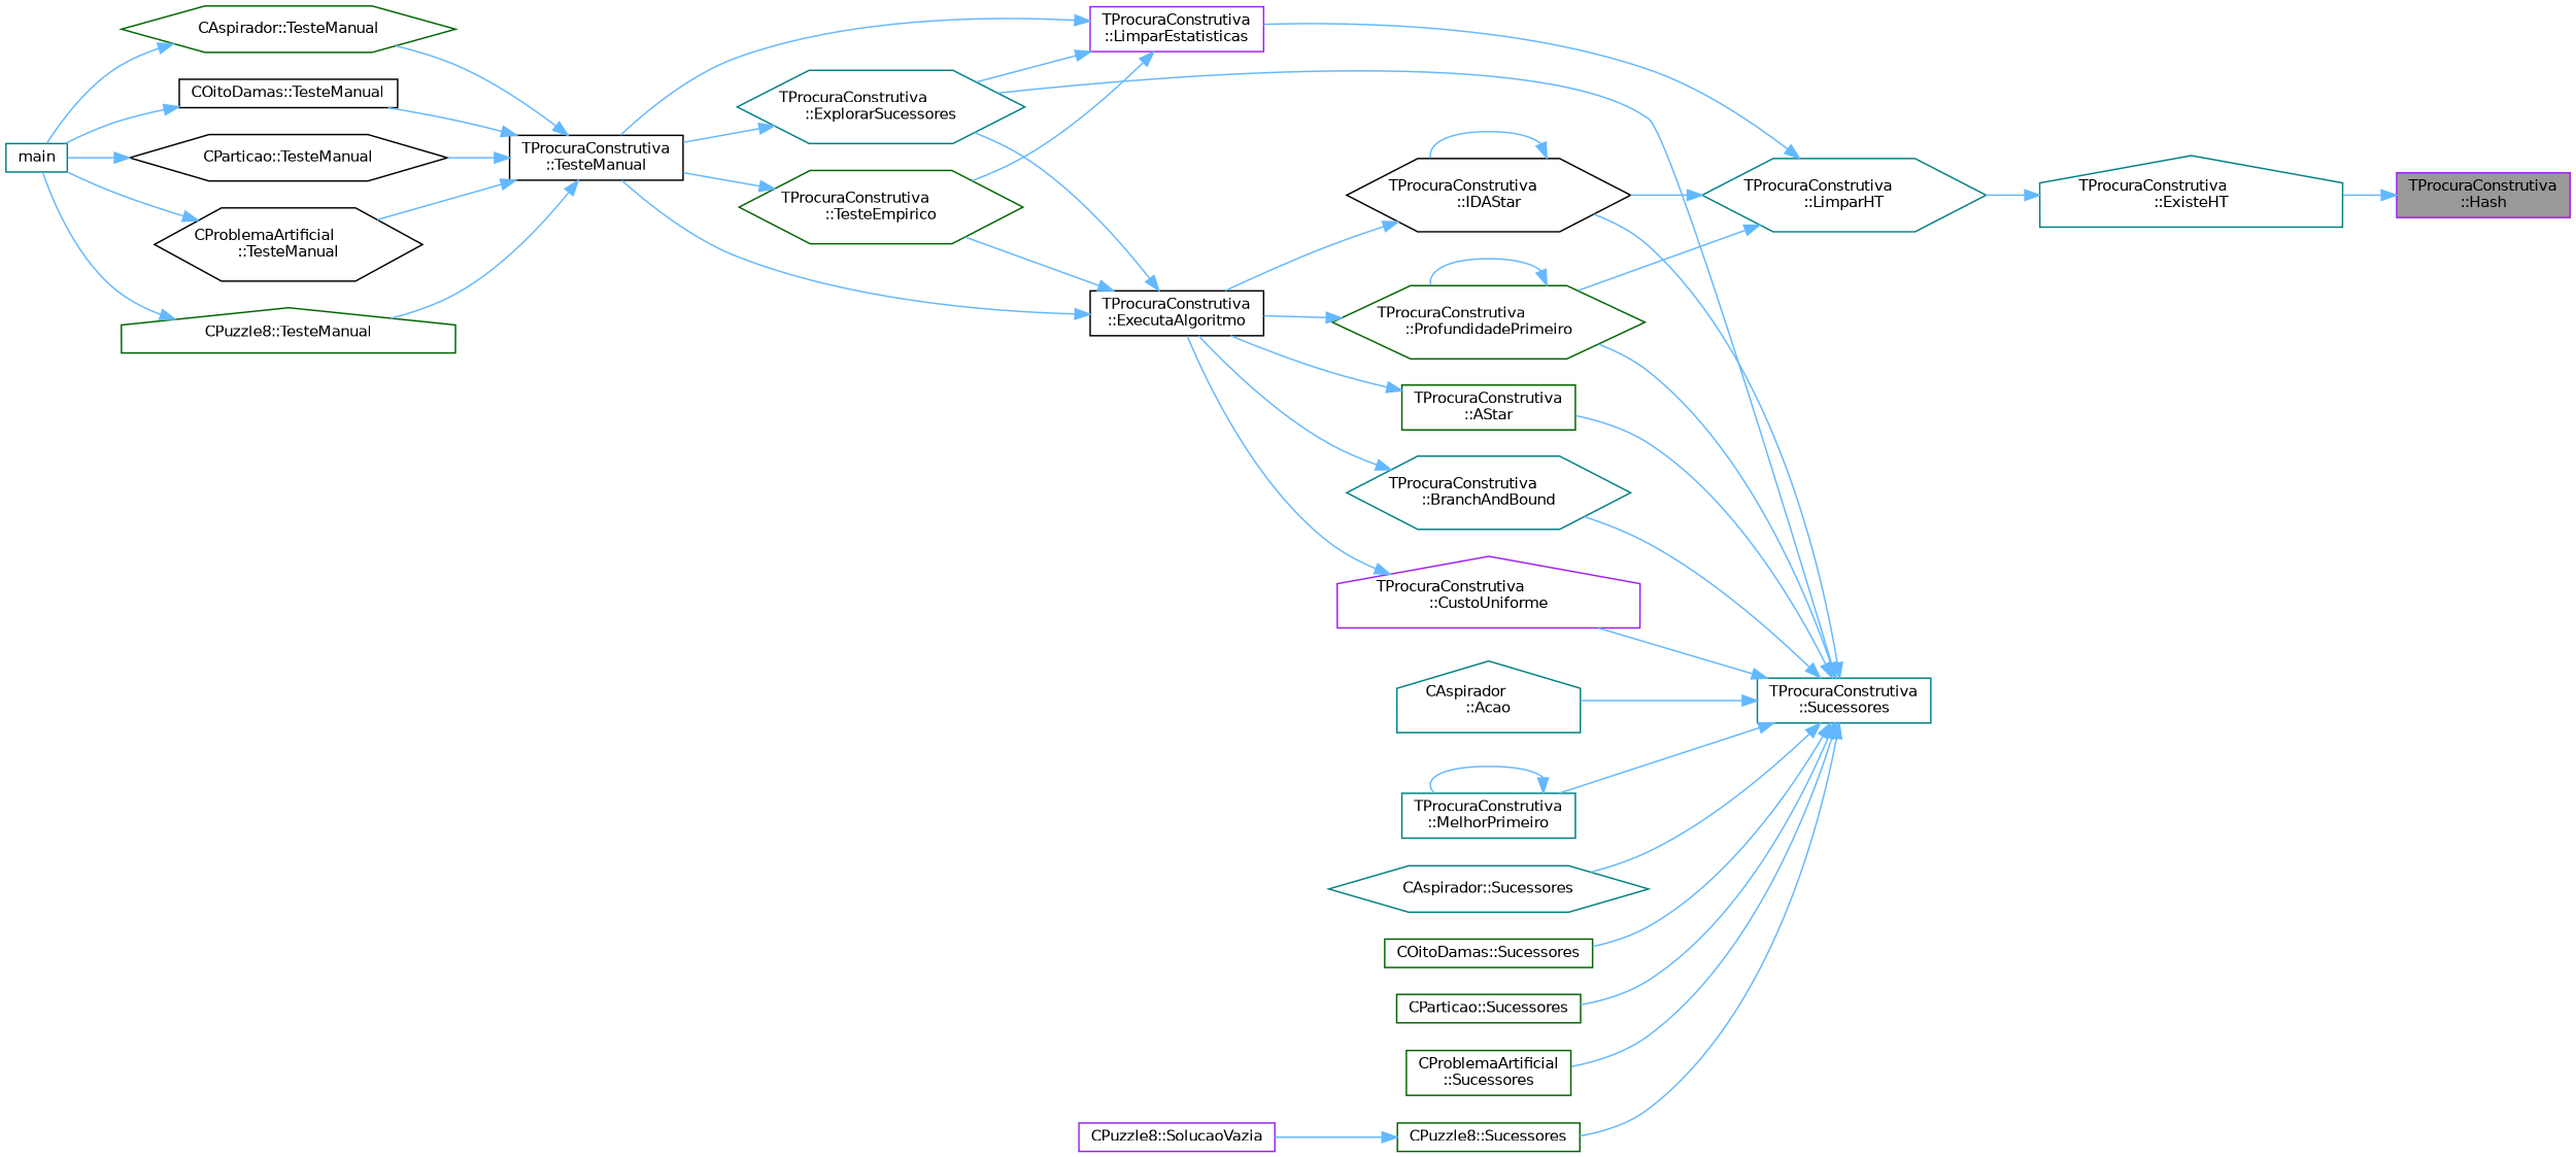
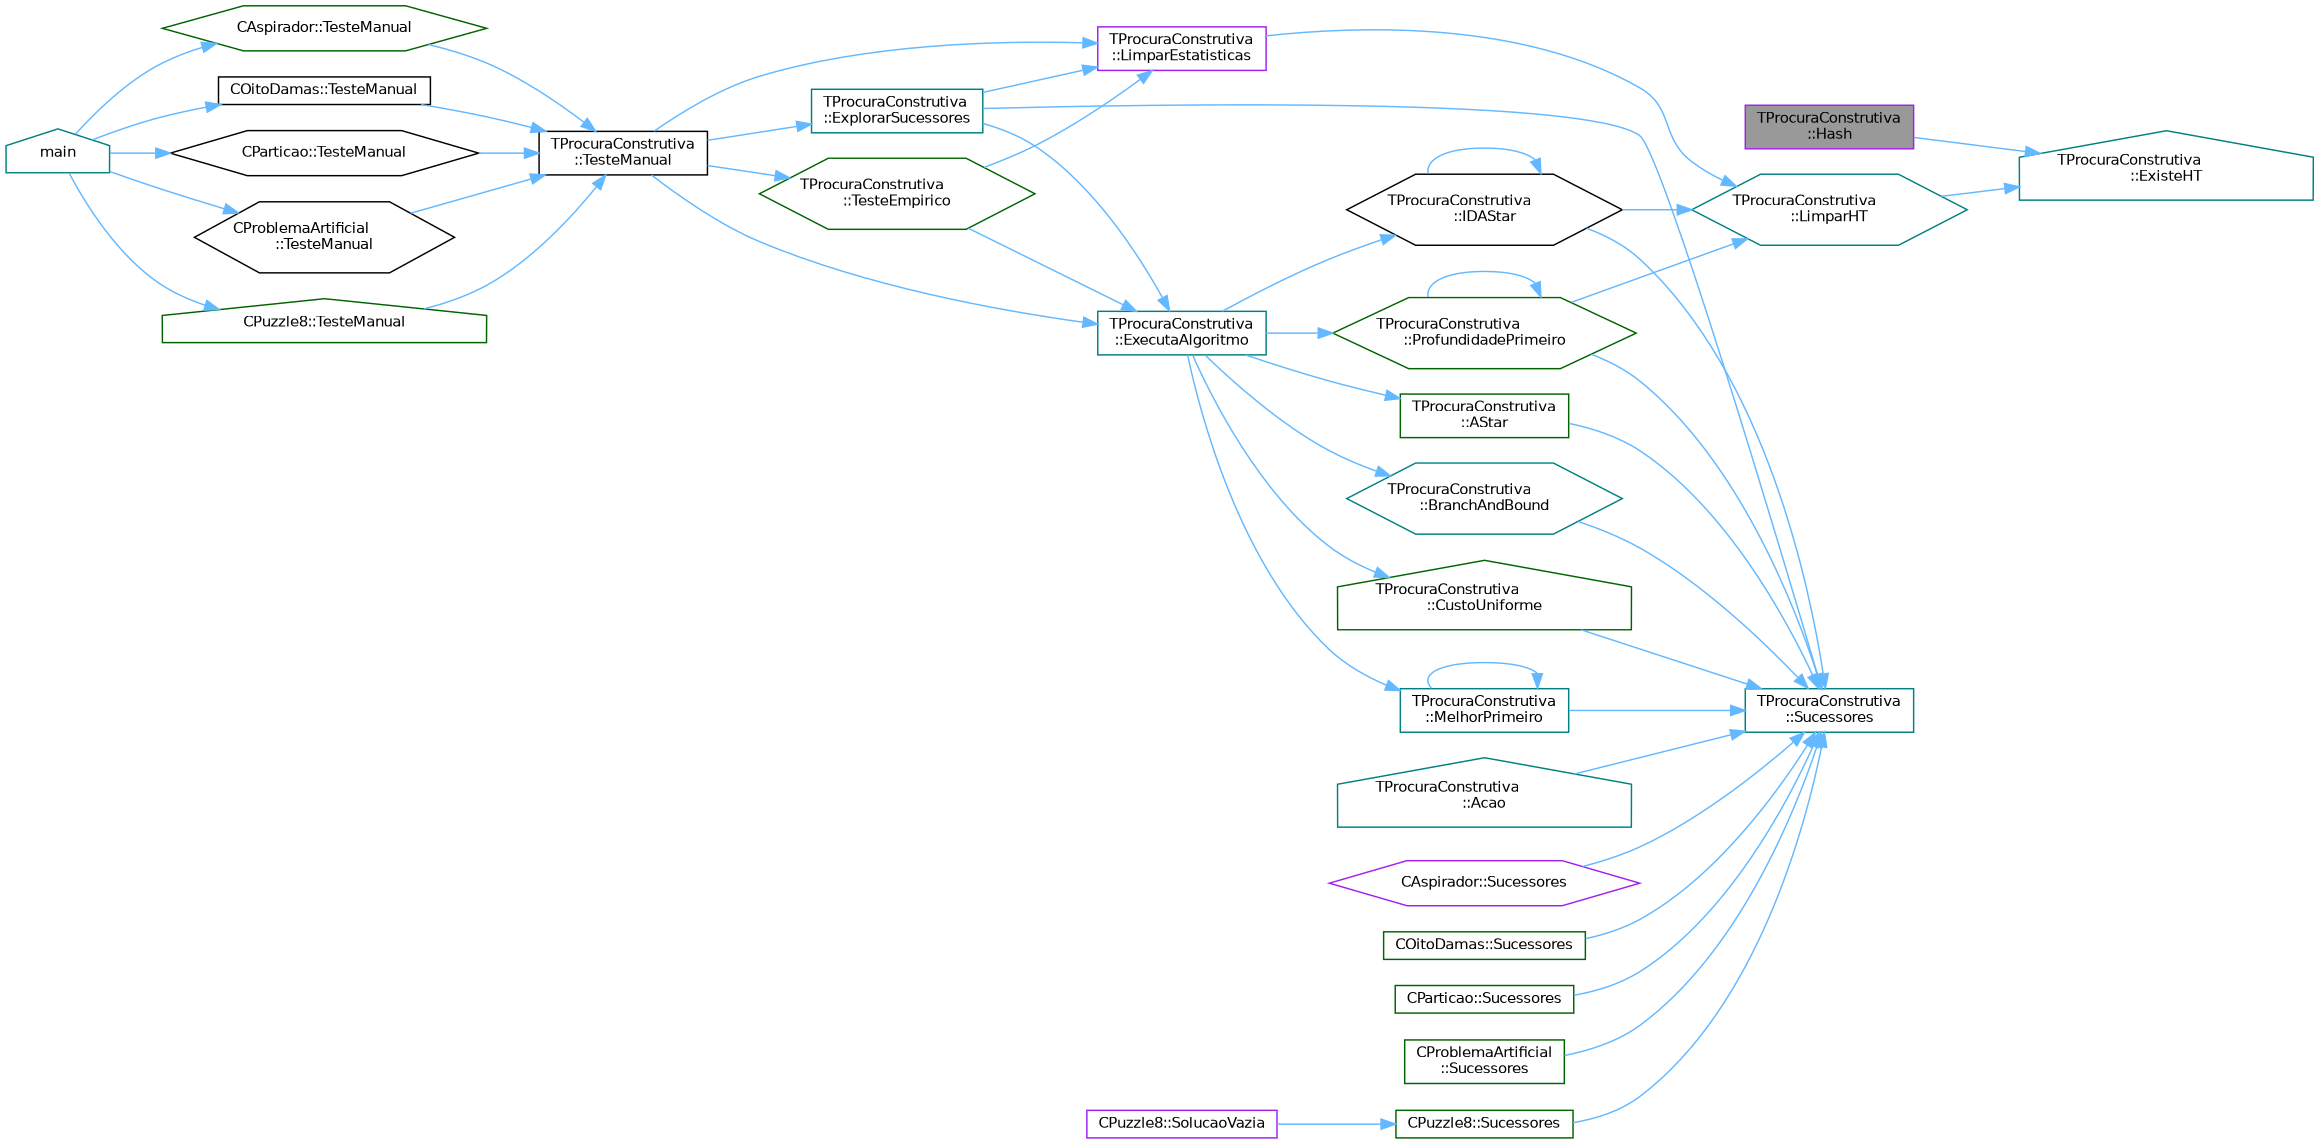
  digraph {
    rankdir=RL
    node [color=teal fillcolor=white fontname=Helvetica fontsize=10 shape=box style=filled]
    edge [color=steelblue1 dir=back fontname=Helvetica fontsize=10 labelfontname=Helvetica labelfontsize=10 style=solid]
    n1 [color=purple fillcolor=grey60 fontcolor=black height=0.2 label="TProcuraConstrutiva\l::Hash" width=0.4]
    n2 [height=0.2 label="TProcuraConstrutiva\l::ExisteHT" shape=house width=0.4]
    n3 [height=0.2 label="TProcuraConstrutiva\l::LimparHT" shape=hexagon width=0.4]
    n4 [color=black height=0.2 label="TProcuraConstrutiva\l::IDAStar" shape=hexagon width=0.4]
    n5 [color=purple height=0.2 label="TProcuraConstrutiva\l::LimparEstatisticas" width=0.4]
    n6 [color=darkgreen height=0.2 label="TProcuraConstrutiva\l::ProfundidadePrimeiro" shape=hexagon width=0.4]
    n7 [height=0.2 label="TProcuraConstrutiva\l::Sucessores" width=0.4]
-   n8 [height=0.2 label="TProcuraConstrutiva\l::ExplorarSucessores" shape=hexagon width=0.4]
-   n9 [height=0.2 label="CAspirador\l::Acao" shape=house width=0.4]
+   n8 [height=0.2 label="TProcuraConstrutiva\l::ExplorarSucessores" width=0.4]
+   n9 [height=0.2 label="TProcuraConstrutiva\l::Acao" shape=house width=0.4]
    n10 [color=darkgreen height=0.2 label="TProcuraConstrutiva\l::AStar" width=0.4]
    n11 [height=0.2 label="TProcuraConstrutiva\l::BranchAndBound" shape=hexagon width=0.4]
-   n12 [color=purple height=0.2 label="TProcuraConstrutiva\l::CustoUniforme" shape=house width=0.4]
+   n12 [color=darkgreen height=0.2 label="TProcuraConstrutiva\l::CustoUniforme" shape=house width=0.4]
    n13 [height=0.2 label="TProcuraConstrutiva\l::MelhorPrimeiro" width=0.4]
-   n14 [height=0.2 label="CAspirador::Sucessores" shape=hexagon width=0.4]
+   n14 [color=purple height=0.2 label="CAspirador::Sucessores" shape=hexagon width=0.4]
    n15 [color=darkgreen height=0.2 label="COitoDamas::Sucessores" width=0.4]
    n16 [color=darkgreen height=0.2 label="CParticao::Sucessores" width=0.4]
    n17 [color=darkgreen height=0.2 label="CProblemaArtificial\l::Sucessores" width=0.4]
    n18 [color=darkgreen height=0.2 label="CPuzzle8::Sucessores" width=0.4]
-   n19 [color=black height=0.2 label="TProcuraConstrutiva\l::ExecutaAlgoritmo" width=0.4]
+   n19 [height=0.2 label="TProcuraConstrutiva\l::ExecutaAlgoritmo" width=0.4]
    n20 [color=black height=0.2 label="TProcuraConstrutiva\l::TesteManual" width=0.4]
    n21 [color=darkgreen height=0.2 label="TProcuraConstrutiva\l::TesteEmpirico" shape=hexagon width=0.4]
    n22 [color=darkgreen height=0.2 label="CAspirador::TesteManual" shape=hexagon width=0.4]
    n23 [color=black height=0.2 label="COitoDamas::TesteManual" width=0.4]
    n24 [color=black height=0.2 label="CParticao::TesteManual" shape=hexagon width=0.4]
    n25 [color=black height=0.2 label="CProblemaArtificial\l::TesteManual" shape=hexagon width=0.4]
    n26 [color=darkgreen height=0.2 label="CPuzzle8::TesteManual" shape=house width=0.4]
-   n27 [height=0.2 label=main width=0.4]
+   n27 [height=0.2 label=main shape=house width=0.4]
    n28 [color=purple height=0.2 label="CPuzzle8::SolucaoVazia" width=0.4]
-   n1 -> n2
+   n2 -> n1
    n2 -> n3
    n3 -> n4
    n3 -> n5
    n3 -> n6
    n4 -> n4
    n4 -> n19
    n5 -> n8
    n5 -> n20
    n5 -> n21
    n6 -> n6
    n6 -> n19
    n7 -> n4
    n7 -> n6
    n7 -> n8
    n7 -> n9
    n7 -> n10
    n7 -> n11
    n7 -> n12
    n7 -> n13
    n7 -> n14
    n7 -> n15
    n7 -> n16
    n7 -> n17
    n7 -> n18
    n8 -> n20
    n10 -> n19
    n11 -> n19
    n12 -> n19
    n13 -> n13
+   n13 -> n19
    n18 -> n28
    n19 -> n8
    n19 -> n20
    n19 -> n21
    n20 -> n22
    n20 -> n23
    n20 -> n24
    n20 -> n25
    n20 -> n26
    n21 -> n20
    n22 -> n27
    n23 -> n27
    n24 -> n27
    n25 -> n27
    n26 -> n27
  }
